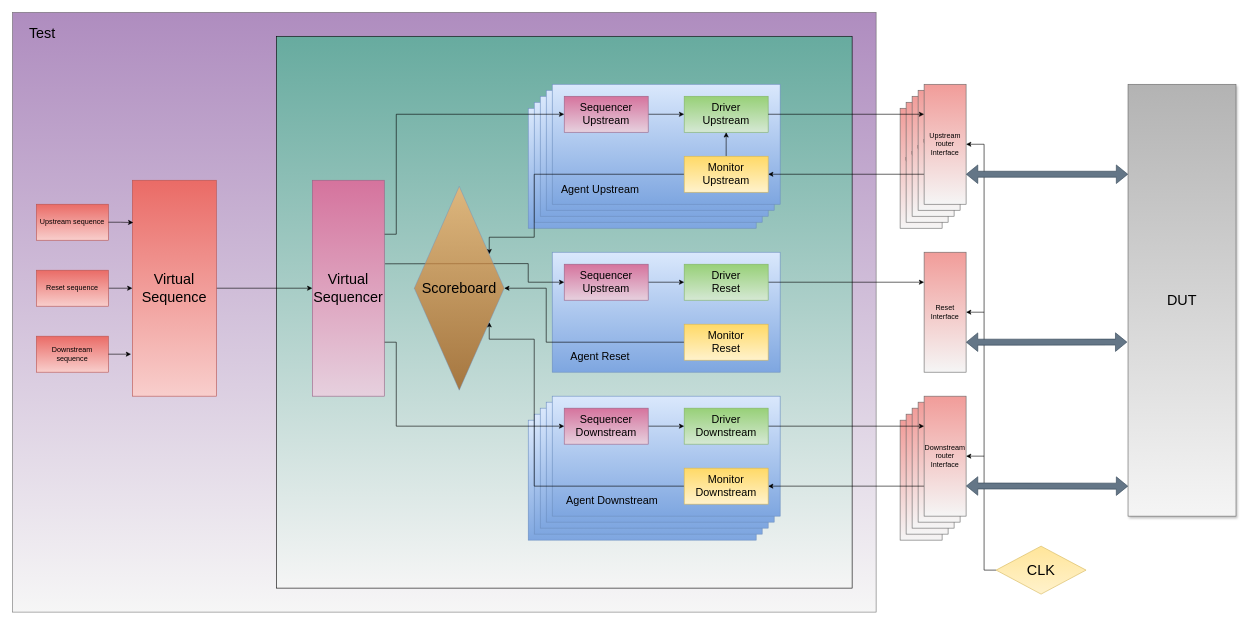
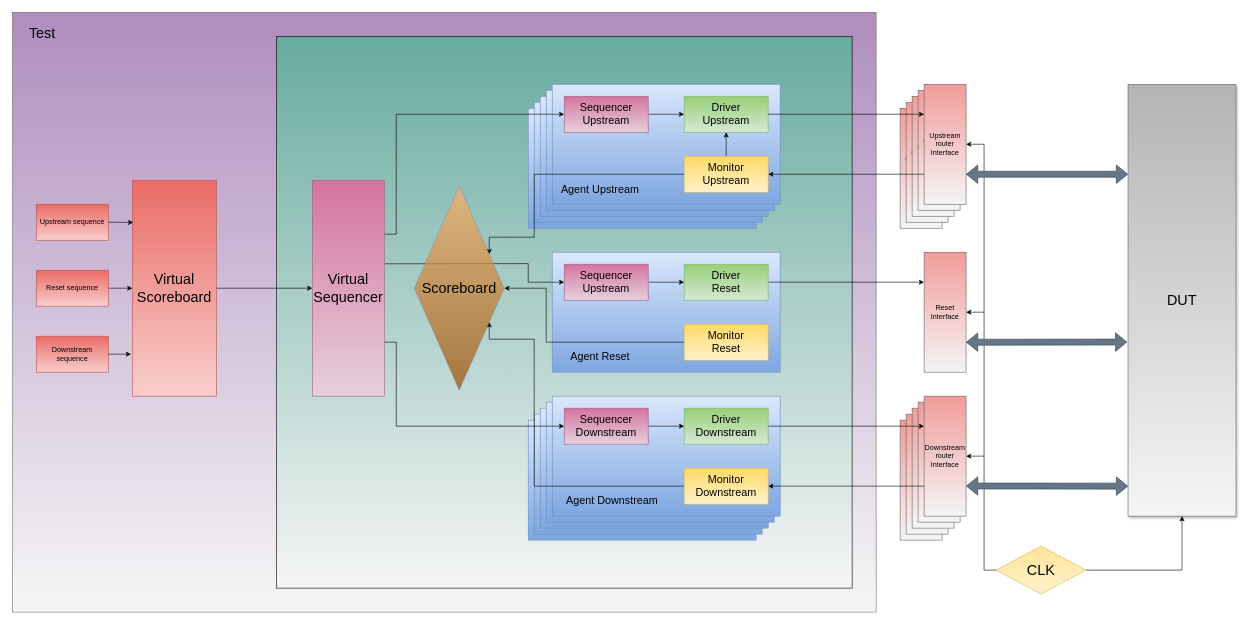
  <mxCell id="0" />
  <mxCell id="1" value="Backround" parent="0" />
  <mxCell id="2" value="" style="rounded=0;whiteSpace=wrap;html=1;fillColor=#f5f5f5;strokeColor=#666666;opacity=90;gradientColor=#A680B8;gradientDirection=north;" vertex="1" parent="1"><mxGeometry x="20" y="20" width="1440" height="1000" as="geometry" /></mxCell>
  <mxCell id="3" value="" style="rounded=0;whiteSpace=wrap;html=1;fillColor=#f5f5f5;strokeColor=#000000;gradientColor=#67AB9F;gradientDirection=north;" vertex="1" parent="1"><mxGeometry x="460" y="60" width="960" height="920" as="geometry" /></mxCell>
  <mxCell id="4" value="&lt;span style=&quot;font-size: 24px;&quot;&gt;Test&lt;/span&gt;" style="text;html=1;align=center;verticalAlign=middle;whiteSpace=wrap;rounded=0;" vertex="1" parent="1"><mxGeometry x="30" y="40" width="80" height="30" as="geometry" /></mxCell>
  <mxCell id="5" value="celelalte 4" parent="0" />
  <mxCell id="6" value="&lt;div style=&quot;text-align: center;&quot;&gt;&lt;br&gt;&lt;/div&gt;" style="rounded=0;whiteSpace=wrap;html=1;fillColor=#dae8fc;align=right;gradientColor=#7ea6e0;strokeColor=#6c8ebf;gradientDirection=south;" parent="5" vertex="1"><mxGeometry x="880" y="180" width="380" height="200" as="geometry" /></mxCell>
  <mxCell id="7" value="&lt;div style=&quot;text-align: center;&quot;&gt;&lt;br&gt;&lt;/div&gt;" style="rounded=0;whiteSpace=wrap;html=1;fillColor=#dae8fc;align=right;gradientColor=#7ea6e0;strokeColor=#6c8ebf;gradientDirection=south;" parent="5" vertex="1"><mxGeometry x="890" y="170" width="380" height="200" as="geometry" /></mxCell>
  <mxCell id="8" value="&lt;div style=&quot;text-align: center;&quot;&gt;&lt;br&gt;&lt;/div&gt;" style="rounded=0;whiteSpace=wrap;html=1;fillColor=#dae8fc;align=right;gradientColor=#7ea6e0;strokeColor=#6c8ebf;gradientDirection=south;" parent="5" vertex="1"><mxGeometry x="900" y="160" width="380" height="200" as="geometry" /></mxCell>
  <mxCell id="9" value="&lt;div style=&quot;text-align: center;&quot;&gt;&lt;br&gt;&lt;/div&gt;" style="rounded=0;whiteSpace=wrap;html=1;fillColor=#dae8fc;align=right;gradientColor=#7ea6e0;strokeColor=#6c8ebf;gradientDirection=south;" parent="5" vertex="1"><mxGeometry x="910" y="150" width="380" height="200" as="geometry" /></mxCell>
  <mxCell id="10" value="&lt;div style=&quot;text-align: center;&quot;&gt;&lt;br&gt;&lt;/div&gt;" style="rounded=0;whiteSpace=wrap;html=1;fillColor=#dae8fc;align=right;gradientColor=#7ea6e0;strokeColor=#6c8ebf;gradientDirection=south;" parent="5" vertex="1"><mxGeometry x="880" y="700" width="380" height="200" as="geometry" /></mxCell>
  <mxCell id="11" value="&lt;div style=&quot;text-align: center;&quot;&gt;&lt;br&gt;&lt;/div&gt;" style="rounded=0;whiteSpace=wrap;html=1;fillColor=#dae8fc;align=right;gradientColor=#7ea6e0;strokeColor=#6c8ebf;gradientDirection=south;" parent="5" vertex="1"><mxGeometry x="890" y="690" width="380" height="200" as="geometry" /></mxCell>
  <mxCell id="12" value="&lt;div style=&quot;text-align: center;&quot;&gt;&lt;br&gt;&lt;/div&gt;" style="rounded=0;whiteSpace=wrap;html=1;fillColor=#dae8fc;align=right;gradientColor=#7ea6e0;strokeColor=#6c8ebf;gradientDirection=south;" parent="5" vertex="1"><mxGeometry x="900" y="680" width="380" height="200" as="geometry" /></mxCell>
  <mxCell id="13" value="&lt;div style=&quot;text-align: center;&quot;&gt;&lt;br&gt;&lt;/div&gt;" style="rounded=0;whiteSpace=wrap;html=1;fillColor=#dae8fc;align=right;gradientColor=#7ea6e0;strokeColor=#6c8ebf;gradientDirection=south;" parent="5" vertex="1"><mxGeometry x="910" y="670" width="380" height="200" as="geometry" /></mxCell>
  <mxCell id="14" value="Upstream router Interface" style="rounded=0;whiteSpace=wrap;html=1;fillColor=#f5f5f5;gradientColor=#F19C99;strokeColor=#666666;gradientDirection=north;" vertex="1" parent="5"><mxGeometry x="1500" y="180" width="70" height="200" as="geometry" /></mxCell>
  <mxCell id="15" value="Upstream router Interface" style="rounded=0;whiteSpace=wrap;html=1;fillColor=#f5f5f5;gradientColor=#F19C99;strokeColor=#666666;gradientDirection=north;" vertex="1" parent="5"><mxGeometry x="1510" y="170" width="70" height="200" as="geometry" /></mxCell>
  <mxCell id="16" value="Upstream router Interface" style="rounded=0;whiteSpace=wrap;html=1;fillColor=#f5f5f5;gradientColor=#F19C99;strokeColor=#666666;gradientDirection=north;" vertex="1" parent="5"><mxGeometry x="1520" y="160" width="70" height="200" as="geometry" /></mxCell>
  <mxCell id="17" value="Upstream router Interface" style="rounded=0;whiteSpace=wrap;html=1;fillColor=#f5f5f5;gradientColor=#F19C99;strokeColor=#666666;gradientDirection=north;" vertex="1" parent="5"><mxGeometry x="1530" y="150" width="70" height="200" as="geometry" /></mxCell>
  <mxCell id="18" value="" style="rounded=0;whiteSpace=wrap;html=1;fillColor=#f5f5f5;gradientColor=#F19C99;strokeColor=#666666;gradientDirection=north;align=center;" vertex="1" parent="5"><mxGeometry x="1500" y="700" width="70" height="200" as="geometry" /></mxCell>
  <mxCell id="19" value="" style="rounded=0;whiteSpace=wrap;html=1;fillColor=#f5f5f5;gradientColor=#F19C99;strokeColor=#666666;gradientDirection=north;align=center;" vertex="1" parent="5"><mxGeometry x="1510" y="690" width="70" height="200" as="geometry" /></mxCell>
  <mxCell id="20" value="" style="rounded=0;whiteSpace=wrap;html=1;fillColor=#f5f5f5;gradientColor=#F19C99;strokeColor=#666666;gradientDirection=north;align=center;" vertex="1" parent="5"><mxGeometry x="1520" y="680" width="70" height="200" as="geometry" /></mxCell>
  <mxCell id="21" value="" style="rounded=0;whiteSpace=wrap;html=1;fillColor=#f5f5f5;gradientColor=#F19C99;strokeColor=#666666;gradientDirection=north;align=center;" vertex="1" parent="5"><mxGeometry x="1530" y="670" width="70" height="200" as="geometry" /></mxCell>
  <mxCell id="22" value="Cu o singura de fiecare" parent="0" />
  <mxCell id="23" value="&lt;div style=&quot;text-align: center;&quot;&gt;&lt;br&gt;&lt;/div&gt;" style="rounded=0;whiteSpace=wrap;html=1;fillColor=#dae8fc;align=right;gradientColor=#7ea6e0;strokeColor=#6c8ebf;gradientDirection=south;" parent="22" vertex="1"><mxGeometry x="920" y="660" width="380" height="200" as="geometry" /></mxCell>
  <mxCell id="24" value="&lt;div style=&quot;text-align: center;&quot;&gt;&lt;br&gt;&lt;/div&gt;" style="rounded=0;whiteSpace=wrap;html=1;fillColor=#dae8fc;align=right;gradientColor=#7ea6e0;strokeColor=#6c8ebf;gradientDirection=south;" parent="22" vertex="1"><mxGeometry x="920" y="140" width="380" height="200" as="geometry" /></mxCell>
  <mxCell id="25" value="&lt;font style=&quot;font-size: 24px;&quot;&gt;DUT&lt;/font&gt;" style="rounded=0;whiteSpace=wrap;html=1;gradientDirection=north;fillColor=#f5f5f5;strokeColor=#666666;gradientColor=#b3b3b3;shadow=1;glass=0;" parent="22" vertex="1"><mxGeometry x="1880" y="140" width="180" height="720" as="geometry" /></mxCell>
+ <mxCell id="26" style="edgeStyle=orthogonalEdgeStyle;rounded=0;orthogonalLoop=1;jettySize=auto;html=1;exitX=1;exitY=0.5;exitDx=0;exitDy=0;entryX=0.5;entryY=1;entryDx=0;entryDy=0;" edge="1" parent="22" source="27" target="25"><mxGeometry relative="1" as="geometry" /></mxCell>
  <mxCell id="27" value="&lt;font style=&quot;font-size: 24px;&quot;&gt;CLK&lt;/font&gt;" style="rhombus;whiteSpace=wrap;html=1;rounded=0;fillColor=#fff2cc;gradientColor=#FFE599;strokeColor=#d6b656;gradientDirection=north;" parent="22" vertex="1"><mxGeometry x="1660" y="910" width="150" height="80" as="geometry" /></mxCell>
  <mxCell id="28" style="edgeStyle=orthogonalEdgeStyle;rounded=0;orthogonalLoop=1;jettySize=auto;html=1;exitX=0;exitY=0.75;exitDx=0;exitDy=0;" edge="1" parent="22" source="29" target="38"><mxGeometry relative="1" as="geometry" /></mxCell>
  <mxCell id="29" value="Upstream router Interface" style="rounded=0;whiteSpace=wrap;html=1;fillColor=#f5f5f5;gradientColor=#F19C99;strokeColor=#666666;gradientDirection=north;" parent="22" vertex="1"><mxGeometry x="1540" y="140" width="70" height="200" as="geometry" /></mxCell>
  <mxCell id="30" style="edgeStyle=orthogonalEdgeStyle;rounded=0;orthogonalLoop=1;jettySize=auto;html=1;exitX=0;exitY=0.75;exitDx=0;exitDy=0;entryX=1;entryY=0.5;entryDx=0;entryDy=0;" edge="1" parent="22" source="31" target="40"><mxGeometry relative="1" as="geometry" /></mxCell>
  <mxCell id="31" value="Downstream router Interface" style="rounded=0;whiteSpace=wrap;html=1;fillColor=#f5f5f5;gradientColor=#F19C99;strokeColor=#666666;gradientDirection=north;align=center;" parent="22" vertex="1"><mxGeometry x="1540" y="660" width="70" height="200" as="geometry" /></mxCell>
  <mxCell id="32" value="Reset Interface" style="rounded=0;whiteSpace=wrap;html=1;fillColor=#f5f5f5;gradientColor=#F19C99;strokeColor=#666666;gradientDirection=north;" parent="22" vertex="1"><mxGeometry x="1540" y="420" width="70" height="200" as="geometry" /></mxCell>
  <mxCell id="33" value="&lt;font style=&quot;font-size: 18px;&quot;&gt;Driver&lt;/font&gt;&lt;div&gt;&lt;font style=&quot;font-size: 18px;&quot;&gt;Upstream&lt;/font&gt;&lt;/div&gt;" style="rounded=0;whiteSpace=wrap;html=1;fillColor=#d5e8d4;gradientColor=#97d077;strokeColor=#82b366;gradientDirection=north;" parent="22" vertex="1"><mxGeometry x="1140" y="160" width="140" height="60" as="geometry" /></mxCell>
  <mxCell id="34" style="edgeStyle=orthogonalEdgeStyle;rounded=0;orthogonalLoop=1;jettySize=auto;html=1;exitX=1;exitY=0.5;exitDx=0;exitDy=0;entryX=0;entryY=0.25;entryDx=0;entryDy=0;" edge="1" parent="22" source="35" target="31"><mxGeometry relative="1" as="geometry" /></mxCell>
  <mxCell id="35" value="&lt;font style=&quot;font-size: 18px;&quot;&gt;Driver Downstream&lt;/font&gt;" style="rounded=0;whiteSpace=wrap;html=1;fillColor=#d5e8d4;gradientColor=#97d077;strokeColor=#82b366;gradientDirection=north;" parent="22" vertex="1"><mxGeometry x="1140" y="680" width="140" height="60" as="geometry" /></mxCell>
  <mxCell id="36" value="" style="edgeStyle=orthogonalEdgeStyle;rounded=0;orthogonalLoop=1;jettySize=auto;html=1;" edge="1" parent="22" source="38" target="33"><mxGeometry relative="1" as="geometry" /></mxCell>
  <mxCell id="37" style="edgeStyle=orthogonalEdgeStyle;rounded=0;orthogonalLoop=1;jettySize=auto;html=1;exitX=0;exitY=0.5;exitDx=0;exitDy=0;entryX=1;entryY=0.25;entryDx=0;entryDy=0;" edge="1" parent="22" source="38" target="66"><mxGeometry relative="1" as="geometry"><Array as="points"><mxPoint x="890" y="290" /><mxPoint x="890" y="395" /></Array></mxGeometry></mxCell>
  <mxCell id="38" value="&lt;font style=&quot;font-size: 18px;&quot;&gt;Monitor Upstream&lt;/font&gt;" style="rounded=0;whiteSpace=wrap;html=1;fillColor=#fff2cc;strokeColor=#d6b656;gradientDirection=north;gradientColor=#ffd966;" parent="22" vertex="1"><mxGeometry x="1140" y="260" width="140" height="60" as="geometry" /></mxCell>
  <mxCell id="39" style="edgeStyle=orthogonalEdgeStyle;rounded=0;orthogonalLoop=1;jettySize=auto;html=1;exitX=0;exitY=0.5;exitDx=0;exitDy=0;entryX=1;entryY=0.75;entryDx=0;entryDy=0;" edge="1" parent="22" source="40" target="66"><mxGeometry relative="1" as="geometry"><Array as="points"><mxPoint x="890" y="810" /><mxPoint x="890" y="565" /></Array></mxGeometry></mxCell>
  <mxCell id="40" value="&lt;font style=&quot;font-size: 18px;&quot;&gt;Monitor Downstream&lt;/font&gt;" style="rounded=0;whiteSpace=wrap;html=1;fillColor=#fff2cc;gradientColor=#ffd966;strokeColor=#d6b656;gradientDirection=north;" parent="22" vertex="1"><mxGeometry x="1140" y="780" width="140" height="60" as="geometry" /></mxCell>
  <mxCell id="41" style="edgeStyle=orthogonalEdgeStyle;rounded=0;orthogonalLoop=1;jettySize=auto;html=1;exitX=1;exitY=0.5;exitDx=0;exitDy=0;entryX=0;entryY=0.5;entryDx=0;entryDy=0;" edge="1" parent="22" source="42" target="33"><mxGeometry relative="1" as="geometry" /></mxCell>
  <mxCell id="42" value="&lt;font style=&quot;font-size: 18px;&quot;&gt;Sequencer&lt;/font&gt;&lt;div&gt;&lt;font style=&quot;font-size: 18px;&quot;&gt;Upstream&lt;/font&gt;&lt;/div&gt;" style="rounded=0;whiteSpace=wrap;html=1;fillColor=#e6d0de;gradientColor=#d5739d;strokeColor=#996185;gradientDirection=north;" parent="22" vertex="1"><mxGeometry x="940" y="160" width="140" height="60" as="geometry" /></mxCell>
  <mxCell id="43" value="" style="edgeStyle=orthogonalEdgeStyle;rounded=0;orthogonalLoop=1;jettySize=auto;html=1;" edge="1" parent="22" source="44" target="35"><mxGeometry relative="1" as="geometry" /></mxCell>
  <mxCell id="44" value="&lt;font style=&quot;font-size: 18px;&quot;&gt;Sequencer Downstream&lt;/font&gt;" style="rounded=0;whiteSpace=wrap;html=1;fillColor=#e6d0de;gradientColor=#d5739d;strokeColor=#996185;gradientDirection=north;" parent="22" vertex="1"><mxGeometry x="940" y="680" width="140" height="60" as="geometry" /></mxCell>
  <mxCell id="45" value="&lt;font style=&quot;font-size: 18px;&quot;&gt;Agent Upstream&lt;/font&gt;" style="text;html=1;align=center;verticalAlign=middle;whiteSpace=wrap;rounded=0;" parent="22" vertex="1"><mxGeometry x="930" y="300" width="140" height="30" as="geometry" /></mxCell>
  <mxCell id="46" value="" style="rounded=0;whiteSpace=wrap;html=1;fillColor=#dae8fc;align=right;gradientColor=#7ea6e0;strokeColor=#6c8ebf;gradientDirection=south;" parent="22" vertex="1"><mxGeometry x="920" y="420" width="380" height="200" as="geometry" /></mxCell>
  <mxCell id="47" value="" style="endArrow=classic;html=1;rounded=0;entryX=1;entryY=0.5;entryDx=0;entryDy=0;exitX=0;exitY=0.5;exitDx=0;exitDy=0;" edge="1" parent="22" source="27" target="29"><mxGeometry width="50" height="50" relative="1" as="geometry"><mxPoint x="1730" y="590" as="sourcePoint" /><mxPoint x="1780" y="540" as="targetPoint" /><Array as="points"><mxPoint x="1640" y="950" /><mxPoint x="1640" y="240" /></Array></mxGeometry></mxCell>
  <mxCell id="48" value="" style="endArrow=classic;html=1;rounded=0;entryX=1;entryY=0.5;entryDx=0;entryDy=0;" edge="1" parent="22" target="32"><mxGeometry width="50" height="50" relative="1" as="geometry"><mxPoint x="1640" y="520" as="sourcePoint" /><mxPoint x="1690" y="350" as="targetPoint" /></mxGeometry></mxCell>
  <mxCell id="49" value="" style="endArrow=classic;html=1;rounded=0;entryX=1;entryY=0.5;entryDx=0;entryDy=0;" edge="1" parent="22" target="31"><mxGeometry width="50" height="50" relative="1" as="geometry"><mxPoint x="1640" y="760" as="sourcePoint" /><mxPoint x="1670" y="670" as="targetPoint" /></mxGeometry></mxCell>
  <mxCell id="50" style="edgeStyle=orthogonalEdgeStyle;rounded=0;orthogonalLoop=1;jettySize=auto;html=1;exitX=0;exitY=0.5;exitDx=0;exitDy=0;entryX=1;entryY=0.5;entryDx=0;entryDy=0;" edge="1" parent="22" source="51" target="66"><mxGeometry relative="1" as="geometry"><Array as="points"><mxPoint x="910" y="570" /><mxPoint x="910" y="480" /></Array></mxGeometry></mxCell>
  <mxCell id="51" value="&lt;font style=&quot;font-size: 18px;&quot;&gt;Monitor&lt;/font&gt;&lt;div&gt;&lt;font style=&quot;font-size: 18px;&quot;&gt;Reset&lt;/font&gt;&lt;/div&gt;" style="rounded=0;whiteSpace=wrap;html=1;fillColor=#fff2cc;gradientColor=#ffd966;strokeColor=#d6b656;gradientDirection=north;" vertex="1" parent="22"><mxGeometry x="1140" y="540" width="140" height="60" as="geometry" /></mxCell>
  <mxCell id="52" style="edgeStyle=orthogonalEdgeStyle;rounded=0;orthogonalLoop=1;jettySize=auto;html=1;exitX=1;exitY=0.5;exitDx=0;exitDy=0;entryX=0;entryY=0.25;entryDx=0;entryDy=0;" edge="1" parent="22" source="53" target="32"><mxGeometry relative="1" as="geometry" /></mxCell>
  <mxCell id="53" value="&lt;font style=&quot;font-size: 18px;&quot;&gt;Driver&lt;/font&gt;&lt;div&gt;&lt;font style=&quot;font-size: 18px;&quot;&gt;Reset&lt;/font&gt;&lt;/div&gt;" style="rounded=0;whiteSpace=wrap;html=1;fillColor=#d5e8d4;gradientColor=#97d077;strokeColor=#82b366;gradientDirection=north;" vertex="1" parent="22"><mxGeometry x="1140" y="440" width="140" height="60" as="geometry" /></mxCell>
  <mxCell id="54" style="edgeStyle=orthogonalEdgeStyle;rounded=0;orthogonalLoop=1;jettySize=auto;html=1;exitX=1;exitY=0.5;exitDx=0;exitDy=0;entryX=0;entryY=0.5;entryDx=0;entryDy=0;" edge="1" parent="22" source="55" target="53"><mxGeometry relative="1" as="geometry" /></mxCell>
  <mxCell id="55" value="&lt;font style=&quot;font-size: 18px;&quot;&gt;Sequencer&lt;/font&gt;&lt;div&gt;&lt;font style=&quot;font-size: 18px;&quot;&gt;Upstream&lt;/font&gt;&lt;/div&gt;" style="rounded=0;whiteSpace=wrap;html=1;fillColor=#e6d0de;gradientColor=#d5739d;strokeColor=#996185;gradientDirection=north;" vertex="1" parent="22"><mxGeometry x="940" y="440" width="140" height="60" as="geometry" /></mxCell>
  <mxCell id="56" value="&lt;font style=&quot;font-size: 18px;&quot;&gt;Agent Reset&lt;/font&gt;&lt;span style=&quot;color: rgba(0, 0, 0, 0); font-family: monospace; font-size: 0px; text-align: start; text-wrap-mode: nowrap;&quot;&gt;%3CmxGraphModel%3E%3Croot%3E%3CmxCell%20id%3D%220%22%2F%3E%3CmxCell%20id%3D%221%22%20parent%3D%220%22%2F%3E%3CmxCell%20id%3D%222%22%20value%3D%22%26lt%3Bfont%20style%3D%26quot%3Bfont-size%3A%2018px%3B%26quot%3B%26gt%3BAgent%20Upstream%26lt%3B%2Ffont%26gt%3B%22%20style%3D%22text%3Bhtml%3D1%3Balign%3Dcenter%3BverticalAlign%3Dmiddle%3BwhiteSpace%3Dwrap%3Brounded%3D0%3B%22%20vertex%3D%221%22%20parent%3D%221%22%3E%3CmxGeometry%20x%3D%22150%22%20y%3D%22-40%22%20width%3D%22140%22%20height%3D%2230%22%20as%3D%22geometry%22%2F%3E%3C%2FmxCell%3E%3C%2Froot%3E%3C%2FmxGraphModel%3E&lt;/span&gt;" style="text;html=1;align=center;verticalAlign=middle;whiteSpace=wrap;rounded=0;" vertex="1" parent="22"><mxGeometry x="930" y="580" width="140" height="30" as="geometry" /></mxCell>
  <mxCell id="57" value="&lt;font style=&quot;font-size: 18px;&quot;&gt;Agent Downstream&lt;/font&gt;" style="text;html=1;align=center;verticalAlign=middle;whiteSpace=wrap;rounded=0;" vertex="1" parent="22"><mxGeometry x="940" y="820" width="160" height="30" as="geometry" /></mxCell>
  <mxCell id="58" style="edgeStyle=orthogonalEdgeStyle;rounded=0;orthogonalLoop=1;jettySize=auto;html=1;exitX=1;exitY=0.5;exitDx=0;exitDy=0;entryX=0;entryY=0.25;entryDx=0;entryDy=0;" edge="1" parent="22" source="33" target="29"><mxGeometry relative="1" as="geometry" /></mxCell>
  <mxCell id="59" value="" style="shape=flexArrow;endArrow=classic;startArrow=classic;html=1;rounded=0;fillColor=#647687;strokeColor=#314354;" edge="1" parent="22"><mxGeometry width="100" height="100" relative="1" as="geometry"><mxPoint x="1610" y="290" as="sourcePoint" /><mxPoint x="1880" y="290" as="targetPoint" /></mxGeometry></mxCell>
  <mxCell id="60" value="" style="shape=flexArrow;endArrow=classic;startArrow=classic;html=1;rounded=0;fillColor=#647687;strokeColor=#314354;exitX=1;exitY=0.75;exitDx=0;exitDy=0;entryX=-0.008;entryY=0.597;entryDx=0;entryDy=0;entryPerimeter=0;" edge="1" parent="22" source="32" target="25"><mxGeometry width="100" height="100" relative="1" as="geometry"><mxPoint x="1620" y="300" as="sourcePoint" /><mxPoint x="1896" y="300" as="targetPoint" /></mxGeometry></mxCell>
  <mxCell id="61" value="" style="shape=flexArrow;endArrow=classic;startArrow=classic;html=1;rounded=0;fillColor=#647687;strokeColor=#314354;" edge="1" parent="22"><mxGeometry width="100" height="100" relative="1" as="geometry"><mxPoint x="1610" y="809.73" as="sourcePoint" /><mxPoint x="1880" y="810" as="targetPoint" /></mxGeometry></mxCell>
  <mxCell id="62" style="edgeStyle=orthogonalEdgeStyle;rounded=0;orthogonalLoop=1;jettySize=auto;html=1;exitX=1;exitY=0.25;exitDx=0;exitDy=0;entryX=0;entryY=0.5;entryDx=0;entryDy=0;" edge="1" parent="22" source="64" target="42"><mxGeometry relative="1" as="geometry"><Array as="points"><mxPoint x="660" y="390" /><mxPoint x="660" y="190" /></Array></mxGeometry></mxCell>
  <mxCell id="63" style="edgeStyle=orthogonalEdgeStyle;rounded=0;orthogonalLoop=1;jettySize=auto;html=1;exitX=1;exitY=0.75;exitDx=0;exitDy=0;entryX=0;entryY=0.5;entryDx=0;entryDy=0;" edge="1" parent="22" source="64" target="44"><mxGeometry relative="1" as="geometry"><Array as="points"><mxPoint x="660" y="570" /><mxPoint x="660" y="710" /></Array></mxGeometry></mxCell>
  <mxCell id="64" value="&lt;font style=&quot;font-size: 24px;&quot;&gt;Virtual Sequencer&lt;/font&gt;" style="rounded=0;whiteSpace=wrap;html=1;fillColor=#e6d0de;gradientColor=#d5739d;strokeColor=#996185;gradientDirection=north;" vertex="1" parent="22"><mxGeometry x="520" y="300" width="120" height="360" as="geometry" /></mxCell>
  <mxCell id="65" value="" style="endArrow=classic;html=1;rounded=0;entryX=0;entryY=0.5;entryDx=0;entryDy=0;exitX=1.011;exitY=0.387;exitDx=0;exitDy=0;exitPerimeter=0;" edge="1" parent="22" source="64" target="55"><mxGeometry width="50" height="50" relative="1" as="geometry"><mxPoint x="870" y="560" as="sourcePoint" /><mxPoint x="920" y="510" as="targetPoint" /><Array as="points"><mxPoint x="880" y="439" /><mxPoint x="880" y="470" /></Array></mxGeometry></mxCell>
  <mxCell id="66" value="&lt;font style=&quot;font-size: 24px;&quot;&gt;Scoreboard&lt;/font&gt;" style="rhombus;whiteSpace=wrap;html=1;fillColor=#FFB366;gradientColor=#994C00;strokeColor=#6c8ebf;opacity=70;" parent="22" vertex="1"><mxGeometry x="690" y="310" width="150" height="340" as="geometry" /></mxCell>
  <mxCell id="67" style="edgeStyle=orthogonalEdgeStyle;rounded=0;orthogonalLoop=1;jettySize=auto;html=1;exitX=1;exitY=0.5;exitDx=0;exitDy=0;entryX=0;entryY=0.5;entryDx=0;entryDy=0;" edge="1" parent="22" source="68" target="64"><mxGeometry relative="1" as="geometry" /></mxCell>
- <mxCell id="68" value="&lt;font style=&quot;font-size: 24px;&quot;&gt;Virtual Sequence&lt;/font&gt;" style="rounded=0;whiteSpace=wrap;html=1;fillColor=#f8cecc;gradientColor=#ea6b66;strokeColor=#b85450;gradientDirection=north;" vertex="1" parent="22"><mxGeometry x="220" y="300" width="140" height="360" as="geometry" /></mxCell>
+ <mxCell id="68" value="&lt;font style=&quot;font-size: 24px;&quot;&gt;Virtual Scoreboard&lt;/font&gt;" style="rounded=0;whiteSpace=wrap;html=1;fillColor=#f8cecc;gradientColor=#ea6b66;strokeColor=#b85450;gradientDirection=north;" vertex="1" parent="22"><mxGeometry x="220" y="300" width="140" height="360" as="geometry" /></mxCell>
  <mxCell id="69" value="Upstream sequence" style="rounded=0;whiteSpace=wrap;html=1;fillColor=#f8cecc;gradientColor=#ea6b66;strokeColor=#b85450;gradientDirection=north;" vertex="1" parent="22"><mxGeometry x="60" width="120" height="60" as="geometry" y="340" /></mxCell>
  <mxCell id="70" value="Downstream sequence" style="rounded=0;whiteSpace=wrap;html=1;fillColor=#f8cecc;gradientColor=#ea6b66;strokeColor=#b85450;gradientDirection=north;" vertex="1" parent="22"><mxGeometry x="60" y="560" width="120" height="60" as="geometry" /></mxCell>
  <mxCell id="71" style="edgeStyle=orthogonalEdgeStyle;rounded=0;orthogonalLoop=1;jettySize=auto;html=1;exitX=1;exitY=0.5;exitDx=0;exitDy=0;entryX=0;entryY=0.5;entryDx=0;entryDy=0;" edge="1" parent="22" source="72" target="68"><mxGeometry relative="1" as="geometry" /></mxCell>
  <mxCell id="72" value="Reset sequence" style="rounded=0;whiteSpace=wrap;html=1;fillColor=#f8cecc;gradientColor=#ea6b66;strokeColor=#b85450;gradientDirection=north;" vertex="1" parent="22"><mxGeometry x="60" y="450" width="120" height="60" as="geometry" /></mxCell>
  <mxCell id="73" style="edgeStyle=orthogonalEdgeStyle;rounded=0;orthogonalLoop=1;jettySize=auto;html=1;exitX=1;exitY=0.5;exitDx=0;exitDy=0;entryX=0.011;entryY=0.196;entryDx=0;entryDy=0;entryPerimeter=0;" edge="1" parent="22" source="69" target="68"><mxGeometry relative="1" as="geometry" /></mxCell>
  <mxCell id="74" style="edgeStyle=orthogonalEdgeStyle;rounded=0;orthogonalLoop=1;jettySize=auto;html=1;exitX=1;exitY=0.5;exitDx=0;exitDy=0;entryX=-0.016;entryY=0.804;entryDx=0;entryDy=0;entryPerimeter=0;" edge="1" parent="22" source="70" target="68"><mxGeometry relative="1" as="geometry" /></mxCell>
